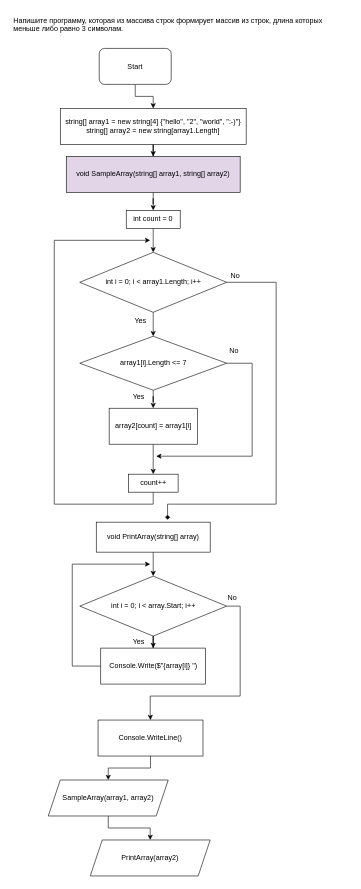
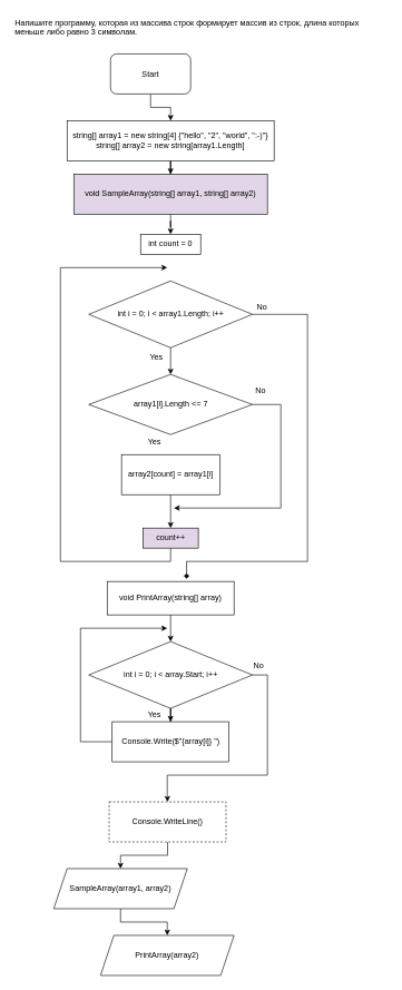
  <mxCell id="0" />
  <mxCell id="1" parent="0" />
  <mxCell id="2" value="Напишите программу, которая из массива строк формирует массив из строк, длина которых меньше либо равно 3 символам." style="text;whiteSpace=wrap;html=1;" parent="1" vertex="1"><mxGeometry x="20" y="20" width="560" height="50" as="geometry" /></mxCell>
  <mxCell id="3" value="" style="edgeStyle=orthogonalEdgeStyle;rounded=0;orthogonalLoop=1;jettySize=auto;html=1;" edge="1" parent="1" source="4" target="6"><mxGeometry relative="1" as="geometry" /></mxCell>
  <mxCell id="4" value="Start" style="rounded=1;whiteSpace=wrap;html=1;" vertex="1" parent="1"><mxGeometry x="165" y="80" width="120" height="60" as="geometry" /></mxCell>
  <mxCell id="5" value="" style="edgeStyle=orthogonalEdgeStyle;rounded=0;orthogonalLoop=1;jettySize=auto;html=1;" edge="1" parent="1" source="6" target="20"><mxGeometry relative="1" as="geometry" /></mxCell>
  <mxCell id="6" value="&lt;div&gt;string[] array1 = new string[4] {&quot;hello&quot;, &quot;2&quot;, &quot;world&quot;, &quot;:-)&quot;}&lt;/div&gt;&lt;div&gt;string[] array2 = new string[array1.Length]&lt;/div&gt;" style="rounded=0;whiteSpace=wrap;html=1;" vertex="1" parent="1"><mxGeometry x="100" y="180" width="310" height="60" as="geometry" /></mxCell>
  <mxCell id="7" value="" style="edgeStyle=orthogonalEdgeStyle;rounded=0;orthogonalLoop=1;jettySize=auto;html=1;" edge="1" parent="1" source="9" target="14"><mxGeometry relative="1" as="geometry" /></mxCell>
  <mxCell id="8" style="edgeStyle=orthogonalEdgeStyle;rounded=0;orthogonalLoop=1;jettySize=auto;html=1;entryX=0.626;entryY=-0.08;entryDx=0;entryDy=0;entryPerimeter=0;endArrow=diamond;" edge="1" parent="1" source="9" target="22"><mxGeometry relative="1" as="geometry"><mxPoint x="280" y="860" as="targetPoint" /><Array as="points"><mxPoint x="460" y="470" /><mxPoint x="460" y="840" /><mxPoint x="279" y="840" /></Array></mxGeometry></mxCell>
  <mxCell id="9" value="int i = 0; i &amp;lt; array1.Length; i++" style="rhombus;whiteSpace=wrap;html=1;" vertex="1" parent="1"><mxGeometry x="132.5" y="420" width="245" height="100" as="geometry" /></mxCell>
- <mxCell id="10" value="" style="edgeStyle=orthogonalEdgeStyle;rounded=0;orthogonalLoop=1;jettySize=auto;html=1;" edge="1" parent="1" source="11" target="9"><mxGeometry relative="1" as="geometry" /></mxCell>
  <mxCell id="11" value="int count = 0" style="rounded=0;whiteSpace=wrap;html=1;" vertex="1" parent="1"><mxGeometry x="210" y="350" width="90" height="30" as="geometry" /></mxCell>
- <mxCell id="12" value="" style="edgeStyle=orthogonalEdgeStyle;rounded=0;orthogonalLoop=1;jettySize=auto;html=1;" edge="1" parent="1" source="14" target="16"><mxGeometry relative="1" as="geometry" /></mxCell>
  <mxCell id="13" style="edgeStyle=orthogonalEdgeStyle;rounded=0;orthogonalLoop=1;jettySize=auto;html=1;exitX=1;exitY=0.5;exitDx=0;exitDy=0;" edge="1" parent="1" source="14"><mxGeometry relative="1" as="geometry"><mxPoint x="260" y="760" as="targetPoint" /><Array as="points"><mxPoint x="420" y="605" /><mxPoint x="420" y="760" /><mxPoint x="270" y="760" /></Array></mxGeometry></mxCell>
  <mxCell id="14" value="array1[i].Length &amp;lt;= 7" style="rhombus;whiteSpace=wrap;html=1;" vertex="1" parent="1"><mxGeometry x="132.5" y="560" width="245" height="90" as="geometry" /></mxCell>
  <mxCell id="15" value="" style="edgeStyle=orthogonalEdgeStyle;rounded=0;orthogonalLoop=1;jettySize=auto;html=1;" edge="1" parent="1" source="16" target="18"><mxGeometry relative="1" as="geometry" /></mxCell>
  <mxCell id="16" value="array2[count] = array1[i]" style="rounded=0;whiteSpace=wrap;html=1;" vertex="1" parent="1"><mxGeometry x="181.5" y="680" width="147" height="60" as="geometry" /></mxCell>
  <mxCell id="17" style="edgeStyle=orthogonalEdgeStyle;rounded=0;orthogonalLoop=1;jettySize=auto;html=1;exitX=0.5;exitY=1;exitDx=0;exitDy=0;" edge="1" parent="1" source="18"><mxGeometry relative="1" as="geometry"><mxPoint x="250" y="400" as="targetPoint" /><Array as="points"><mxPoint x="255" y="840" /><mxPoint x="90" y="840" /><mxPoint x="90" y="400" /></Array></mxGeometry></mxCell>
- <mxCell id="18" value="count++" style="rounded=0;whiteSpace=wrap;html=1;" vertex="1" parent="1"><mxGeometry x="213.5" y="790" width="83" height="30" as="geometry" /></mxCell>
+ <mxCell id="18" value="count++" style="rounded=0;whiteSpace=wrap;html=1;fillColor=#e1d5e7;" vertex="1" parent="1"><mxGeometry x="213.5" y="790" width="83" height="30" as="geometry" /></mxCell>
  <mxCell id="19" value="" style="edgeStyle=orthogonalEdgeStyle;rounded=0;orthogonalLoop=1;jettySize=auto;html=1;" edge="1" parent="1" source="20" target="11"><mxGeometry relative="1" as="geometry" /></mxCell>
  <mxCell id="20" value="void SampleArray(string[] array1, string[] array2)" style="rounded=0;whiteSpace=wrap;html=1;fillColor=#e1d5e7;" vertex="1" parent="1"><mxGeometry x="110" y="260" width="290" height="60" as="geometry" /></mxCell>
  <mxCell id="21" value="" style="edgeStyle=orthogonalEdgeStyle;rounded=0;orthogonalLoop=1;jettySize=auto;html=1;" edge="1" parent="1" source="22" target="29"><mxGeometry relative="1" as="geometry" /></mxCell>
  <mxCell id="22" value="void PrintArray(string[] array)" style="rounded=0;whiteSpace=wrap;html=1;" vertex="1" parent="1"><mxGeometry x="160" y="870" width="190" height="50" as="geometry" /></mxCell>
  <mxCell id="23" value="Yes" style="text;html=1;strokeColor=none;fillColor=none;align=center;verticalAlign=middle;whiteSpace=wrap;rounded=0;" vertex="1" parent="1"><mxGeometry x="204" y="520" width="60" height="30" as="geometry" /></mxCell>
  <mxCell id="24" value="No" style="text;html=1;strokeColor=none;fillColor=none;align=center;verticalAlign=middle;whiteSpace=wrap;rounded=0;" vertex="1" parent="1"><mxGeometry x="362" y="444" width="60" height="30" as="geometry" /></mxCell>
  <mxCell id="25" value="Yes" style="text;html=1;strokeColor=none;fillColor=none;align=center;verticalAlign=middle;whiteSpace=wrap;rounded=0;" vertex="1" parent="1"><mxGeometry x="201" y="646" width="60" height="30" as="geometry" /></mxCell>
  <mxCell id="26" value="No" style="text;html=1;strokeColor=none;fillColor=none;align=center;verticalAlign=middle;whiteSpace=wrap;rounded=0;" vertex="1" parent="1"><mxGeometry x="360" y="570" width="60" height="30" as="geometry" /></mxCell>
  <mxCell id="27" value="" style="edgeStyle=orthogonalEdgeStyle;rounded=0;orthogonalLoop=1;jettySize=auto;html=1;" edge="1" parent="1" source="29" target="31"><mxGeometry relative="1" as="geometry" /></mxCell>
  <mxCell id="28" style="edgeStyle=orthogonalEdgeStyle;rounded=0;orthogonalLoop=1;jettySize=auto;html=1;exitX=1;exitY=0.5;exitDx=0;exitDy=0;entryX=0.5;entryY=0;entryDx=0;entryDy=0;" edge="1" parent="1" source="29" target="33"><mxGeometry relative="1" as="geometry"><mxPoint x="250" y="1170" as="targetPoint" /><Array as="points"><mxPoint x="400" y="1010" /><mxPoint x="400" y="1160" /><mxPoint x="250" y="1160" /><mxPoint x="250" y="1190" /></Array></mxGeometry></mxCell>
  <mxCell id="29" value="int i = 0; i &amp;lt; array.Start; i++" style="rhombus;whiteSpace=wrap;html=1;" vertex="1" parent="1"><mxGeometry x="132.5" y="960" width="245" height="100" as="geometry" /></mxCell>
  <mxCell id="30" style="edgeStyle=orthogonalEdgeStyle;rounded=0;orthogonalLoop=1;jettySize=auto;html=1;" edge="1" parent="1" source="31"><mxGeometry relative="1" as="geometry"><mxPoint x="250" y="940" as="targetPoint" /><Array as="points"><mxPoint x="120" y="1110" /><mxPoint x="120" y="940" /></Array></mxGeometry></mxCell>
  <mxCell id="31" value="Console.Write($&quot;{array[i]} &quot;)" style="rounded=0;whiteSpace=wrap;html=1;" vertex="1" parent="1"><mxGeometry x="167.5" y="1080" width="175" height="60" as="geometry" /></mxCell>
  <mxCell id="32" value="" style="edgeStyle=orthogonalEdgeStyle;rounded=0;orthogonalLoop=1;jettySize=auto;html=1;" edge="1" parent="1" source="33" target="35"><mxGeometry relative="1" as="geometry" /></mxCell>
- <mxCell id="33" value="Console.WriteLine()" style="rounded=0;whiteSpace=wrap;html=1;" vertex="1" parent="1"><mxGeometry x="163" y="1200" width="175" height="60" as="geometry" /></mxCell>
+ <mxCell id="33" value="Console.WriteLine()" style="rounded=0;whiteSpace=wrap;html=1;dashed=1;" vertex="1" parent="1"><mxGeometry x="163" y="1200" width="175" height="60" as="geometry" /></mxCell>
  <mxCell id="34" value="" style="edgeStyle=orthogonalEdgeStyle;rounded=0;orthogonalLoop=1;jettySize=auto;html=1;" edge="1" parent="1" source="35" target="36"><mxGeometry relative="1" as="geometry" /></mxCell>
  <mxCell id="35" value="SampleArray(array1, array2)" style="shape=parallelogram;perimeter=parallelogramPerimeter;whiteSpace=wrap;html=1;fixedSize=1;" vertex="1" parent="1"><mxGeometry x="80" y="1300" width="200" height="60" as="geometry" /></mxCell>
  <mxCell id="36" value="PrintArray(array2)" style="shape=parallelogram;perimeter=parallelogramPerimeter;whiteSpace=wrap;html=1;fixedSize=1;" vertex="1" parent="1"><mxGeometry x="150" y="1400" width="200" height="60" as="geometry" /></mxCell>
  <mxCell id="37" value="Yes" style="text;html=1;strokeColor=none;fillColor=none;align=center;verticalAlign=middle;whiteSpace=wrap;rounded=0;" vertex="1" parent="1"><mxGeometry x="201" y="1054" width="60" height="30" as="geometry" /></mxCell>
  <mxCell id="38" value="No" style="text;html=1;strokeColor=none;fillColor=none;align=center;verticalAlign=middle;whiteSpace=wrap;rounded=0;" vertex="1" parent="1"><mxGeometry x="357" y="982" width="60" height="30" as="geometry" /></mxCell>
